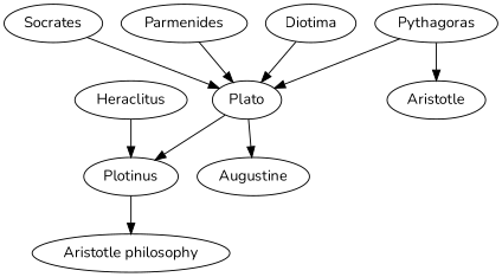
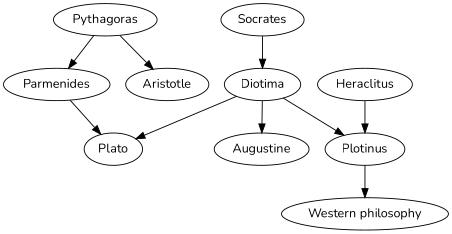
  digraph {
    fontname=Nunito
    node [fontname=Nunito]
    edge [fontname=Nunito]
    Socrates
    Plato
    Plotinus
    Augustine
-   "Western philosophy" [label="Aristotle philosophy"]
+   "Western philosophy"
    Parmenides
    Pythagoras
    Aristotle
    Diotima
    Heraclitus
-   Socrates -> Plato
-   Plato -> Plotinus
-   Plato -> Augustine
+   Socrates -> Diotima
+   Diotima -> Plotinus
+   Diotima -> Augustine
    Plotinus -> "Western philosophy"
    Parmenides -> Plato
-   Pythagoras -> Plato
+   Pythagoras -> Parmenides
    Pythagoras -> Aristotle
    Diotima -> Plato
    Heraclitus -> Plotinus
  }
